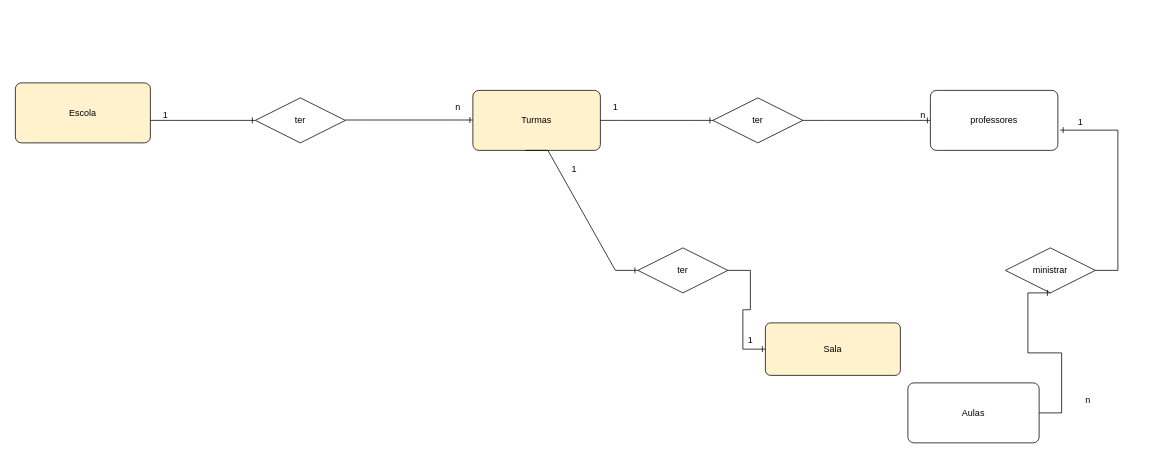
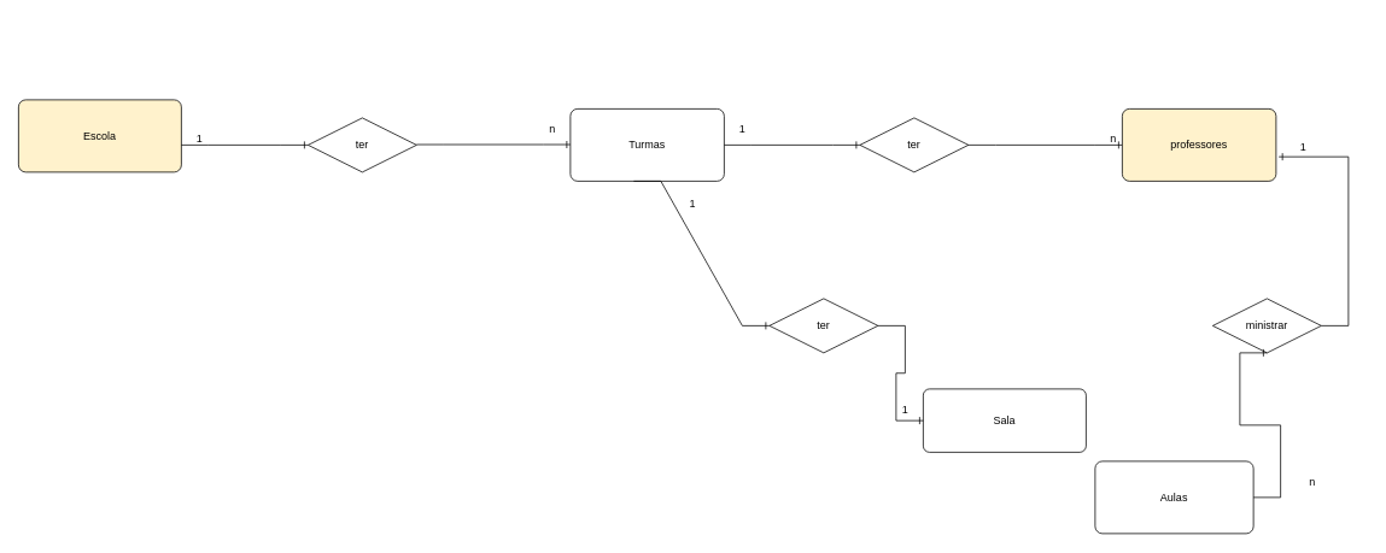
  <mxCell id="0" />
  <mxCell id="1" parent="0" />
- <mxCell id="2" value="Turmas" style="rounded=1;arcSize=10;whiteSpace=wrap;html=1;align=center;fillColor=#fff2cc;" parent="1" vertex="1"><mxGeometry x="630" y="120" width="170" height="80" as="geometry" /></mxCell>
+ <mxCell id="2" value="Turmas" style="rounded=1;arcSize=10;whiteSpace=wrap;html=1;align=center;" parent="1" vertex="1"><mxGeometry x="630" y="120" width="170" height="80" as="geometry" /></mxCell>
  <mxCell id="3" value="Escola" style="rounded=1;arcSize=10;whiteSpace=wrap;html=1;align=center;fillColor=#fff2cc;" parent="1" vertex="1"><mxGeometry x="20" y="110" width="180" height="80" as="geometry" /></mxCell>
- <mxCell id="4" value="Sala" style="rounded=1;arcSize=10;whiteSpace=wrap;html=1;align=center;fillColor=#fff2cc;" parent="1" vertex="1"><mxGeometry x="1020" y="430" width="180" height="70" as="geometry" /></mxCell>
+ <mxCell id="4" value="Sala" style="rounded=1;arcSize=10;whiteSpace=wrap;html=1;align=center;" parent="1" vertex="1"><mxGeometry x="1020" y="430" width="180" height="70" as="geometry" /></mxCell>
  <mxCell id="5" value="Aulas" style="rounded=1;arcSize=10;whiteSpace=wrap;html=1;align=center;" parent="1" vertex="1"><mxGeometry x="1210" y="510" width="175" height="80" as="geometry" /></mxCell>
  <mxCell id="6" value="" style="edgeStyle=entityRelationEdgeStyle;fontSize=12;html=1;endArrow=ERone;endFill=1;rounded=0;" parent="1" target="7" edge="1"><mxGeometry width="100" height="100" relative="1" as="geometry"><mxPoint x="200" y="160" as="sourcePoint" /><mxPoint x="390" y="160" as="targetPoint" /></mxGeometry></mxCell>
  <mxCell id="7" value="ter" style="shape=rhombus;perimeter=rhombusPerimeter;whiteSpace=wrap;html=1;align=center;" parent="1" vertex="1"><mxGeometry x="340" y="130" width="120" height="60" as="geometry" /></mxCell>
  <mxCell id="8" value="" style="edgeStyle=entityRelationEdgeStyle;fontSize=12;html=1;endArrow=ERone;endFill=1;rounded=0;" parent="1" edge="1"><mxGeometry width="100" height="100" relative="1" as="geometry"><mxPoint x="460" y="159.5" as="sourcePoint" /><mxPoint x="630" y="159.5" as="targetPoint" /></mxGeometry></mxCell>
  <mxCell id="9" value="" style="edgeStyle=entityRelationEdgeStyle;fontSize=12;html=1;endArrow=ERone;endFill=1;rounded=0;" parent="1" target="10" edge="1"><mxGeometry width="100" height="100" relative="1" as="geometry"><mxPoint x="800" y="160" as="sourcePoint" /><mxPoint x="1000" y="160" as="targetPoint" /><Array as="points"><mxPoint x="1060" y="20" /></Array></mxGeometry></mxCell>
  <mxCell id="10" value="ter" style="shape=rhombus;perimeter=rhombusPerimeter;whiteSpace=wrap;html=1;align=center;" parent="1" vertex="1"><mxGeometry x="950" y="130" width="120" height="60" as="geometry" /></mxCell>
  <mxCell id="11" value="" style="edgeStyle=entityRelationEdgeStyle;fontSize=12;html=1;endArrow=ERone;endFill=1;rounded=0;" parent="1" edge="1"><mxGeometry width="100" height="100" relative="1" as="geometry"><mxPoint x="1070" y="160" as="sourcePoint" /><mxPoint x="1240" y="160" as="targetPoint" /></mxGeometry></mxCell>
- <mxCell id="12" value="professores" style="rounded=1;arcSize=10;whiteSpace=wrap;html=1;align=center;" parent="1" vertex="1"><mxGeometry x="1240" y="120" width="170" height="80" as="geometry" /></mxCell>
+ <mxCell id="12" value="professores" style="rounded=1;arcSize=10;whiteSpace=wrap;html=1;align=center;fillColor=#fff2cc;" parent="1" vertex="1"><mxGeometry x="1240" y="120" width="170" height="80" as="geometry" /></mxCell>
  <mxCell id="13" value="" style="edgeStyle=entityRelationEdgeStyle;fontSize=12;html=1;endArrow=ERone;endFill=1;rounded=0;" parent="1" target="14" edge="1"><mxGeometry width="100" height="100" relative="1" as="geometry"><mxPoint x="700" y="200" as="sourcePoint" /><mxPoint x="760" y="360" as="targetPoint" /></mxGeometry></mxCell>
  <mxCell id="14" value="ter" style="shape=rhombus;perimeter=rhombusPerimeter;whiteSpace=wrap;html=1;align=center;" parent="1" vertex="1"><mxGeometry x="850" y="330" width="120" height="60" as="geometry" /></mxCell>
  <mxCell id="15" value="" style="edgeStyle=entityRelationEdgeStyle;fontSize=12;html=1;endArrow=ERone;endFill=1;rounded=0;exitX=1;exitY=0.5;exitDx=0;exitDy=0;" parent="1" edge="1"><mxGeometry width="100" height="100" relative="1" as="geometry"><mxPoint x="970" y="360" as="sourcePoint" /><mxPoint x="1020" y="465" as="targetPoint" /></mxGeometry></mxCell>
  <mxCell id="16" value="" style="edgeStyle=entityRelationEdgeStyle;fontSize=12;html=1;endArrow=ERone;endFill=1;rounded=0;entryX=1.018;entryY=0.663;entryDx=0;entryDy=0;entryPerimeter=0;" parent="1" target="12" edge="1"><mxGeometry width="100" height="100" relative="1" as="geometry"><mxPoint x="1460" y="360" as="sourcePoint" /><mxPoint x="1535" y="180" as="targetPoint" /><Array as="points"><mxPoint x="1480" y="190" /><mxPoint x="1510" y="180" /></Array></mxGeometry></mxCell>
  <mxCell id="17" value="ministrar" style="shape=rhombus;perimeter=rhombusPerimeter;whiteSpace=wrap;html=1;align=center;" parent="1" vertex="1"><mxGeometry x="1340" y="330" width="120" height="60" as="geometry" /></mxCell>
  <mxCell id="18" value="" style="edgeStyle=entityRelationEdgeStyle;fontSize=12;html=1;endArrow=ERone;endFill=1;rounded=0;" parent="1" source="5" edge="1"><mxGeometry width="100" height="100" relative="1" as="geometry"><mxPoint x="1300" y="490" as="sourcePoint" /><mxPoint x="1400" y="390" as="targetPoint" /></mxGeometry></mxCell>
  <mxCell id="19" value="1" style="text;html=1;align=center;verticalAlign=middle;resizable=0;points=[];autosize=1;strokeColor=none;fillColor=none;" vertex="1" parent="1"><mxGeometry x="205" y="138" width="30" height="30" as="geometry" /></mxCell>
  <mxCell id="20" value="n" style="text;html=1;align=center;verticalAlign=middle;resizable=0;points=[];autosize=1;strokeColor=none;fillColor=none;" vertex="1" parent="1"><mxGeometry x="595" y="128" width="30" height="30" as="geometry" /></mxCell>
  <mxCell id="21" value="1" style="text;html=1;align=center;verticalAlign=middle;resizable=0;points=[];autosize=1;strokeColor=none;fillColor=none;" vertex="1" parent="1"><mxGeometry x="805" y="128" width="30" height="30" as="geometry" /></mxCell>
  <mxCell id="22" value="n" style="text;html=1;align=center;verticalAlign=middle;resizable=0;points=[];autosize=1;strokeColor=none;fillColor=none;" vertex="1" parent="1"><mxGeometry x="1215" y="138" width="30" height="30" as="geometry" /></mxCell>
  <mxCell id="23" value="1" style="text;html=1;align=center;verticalAlign=middle;resizable=0;points=[];autosize=1;strokeColor=none;fillColor=none;" vertex="1" parent="1"><mxGeometry x="1425" y="148" width="30" height="30" as="geometry" /></mxCell>
  <mxCell id="24" value="n" style="text;html=1;align=center;verticalAlign=middle;resizable=0;points=[];autosize=1;strokeColor=none;fillColor=none;" vertex="1" parent="1"><mxGeometry x="1435" y="518" width="30" height="30" as="geometry" /></mxCell>
  <mxCell id="25" value="1" style="text;html=1;align=center;verticalAlign=middle;resizable=0;points=[];autosize=1;strokeColor=none;fillColor=none;" vertex="1" parent="1"><mxGeometry x="750" y="210" width="30" height="30" as="geometry" /></mxCell>
  <mxCell id="26" value="1" style="text;html=1;align=center;verticalAlign=middle;resizable=0;points=[];autosize=1;strokeColor=none;fillColor=none;" vertex="1" parent="1"><mxGeometry x="985" y="438" width="30" height="30" as="geometry" /></mxCell>
